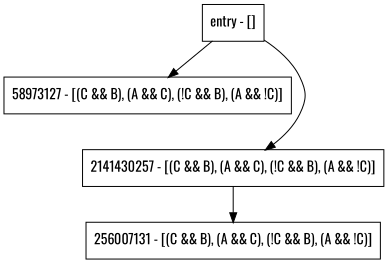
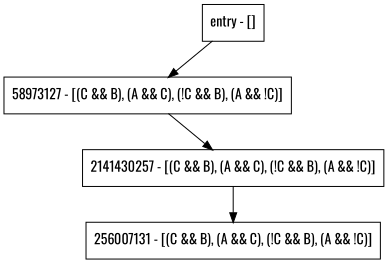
  digraph {
    fontname=Oswald
    node [fontname=Oswald shape=record]
    edge [fontname=Oswald]
    n1 [label="entry - []"]
    n2 [label="58973127 - [(C && B), (A && C), (!C && B), (A && !C)]"]
    n3 [label="2141430257 - [(C && B), (A && C), (!C && B), (A && !C)]"]
    n4 [label="256007131 - [(C && B), (A && C), (!C && B), (A && !C)]"]
    n1 -> n2
-   n1 -> n3
+   n2 -> n3
    n3 -> n4
  }
